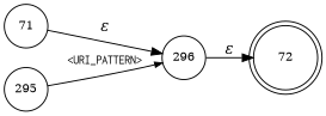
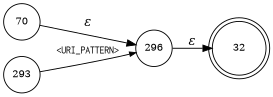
  digraph {
    rankdir=LR
    node [fixedsize=true fontsize=11 shape=circle peripheries=1]
    edge [fontname="Times-Italic"]
-   n1 [label=72 shape=doublecircle width=.6 peripheries=""]
-   n2 [label=71 width=.55]
+   n1 [label=32 shape=doublecircle width=.6 peripheries=""]
+   n2 [label=70 width=.55]
    n3 [label=296 width=.55]
-   n4 [label=295 width=.55]
+   n4 [label=293 width=.55]
    n2 -> n3 [label="&epsilon;"]
    n3 -> n1 [label="&epsilon;"]
    n4 -> n3 [arrowhead=normal arrowsize=.7 fontname=Courier fontsize=11 label="<URI_PATTERN>"]
  }
